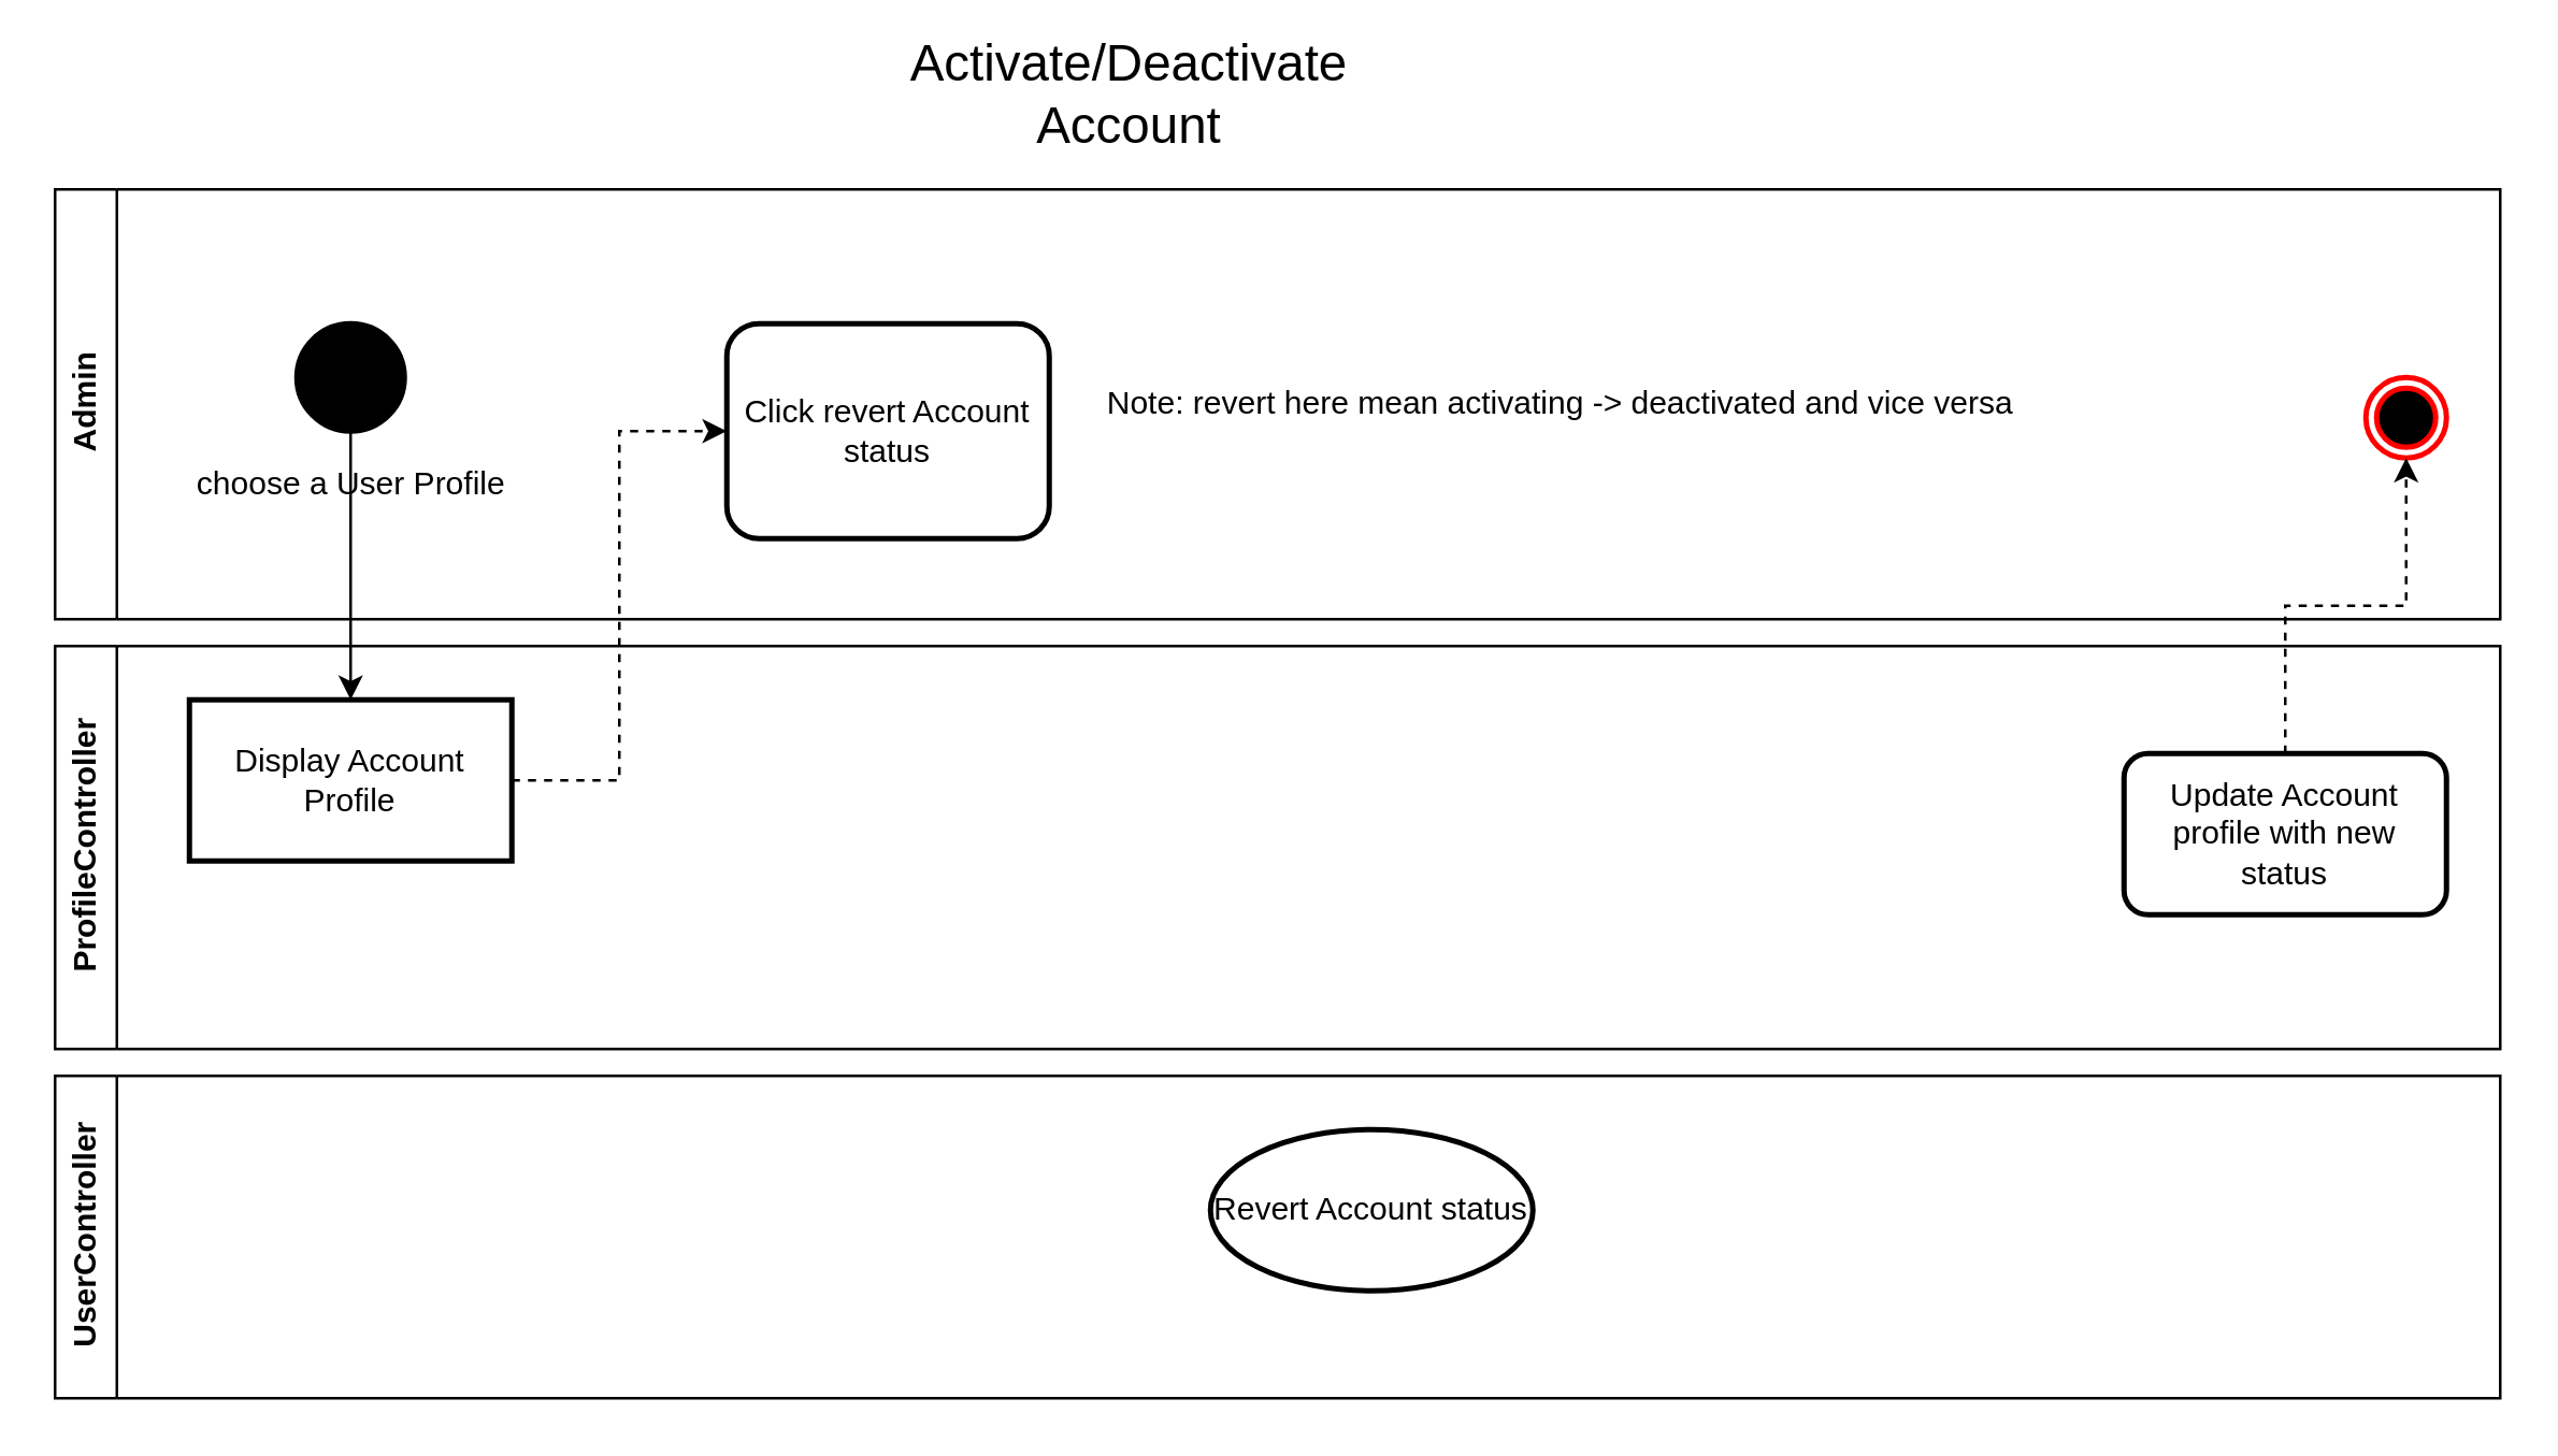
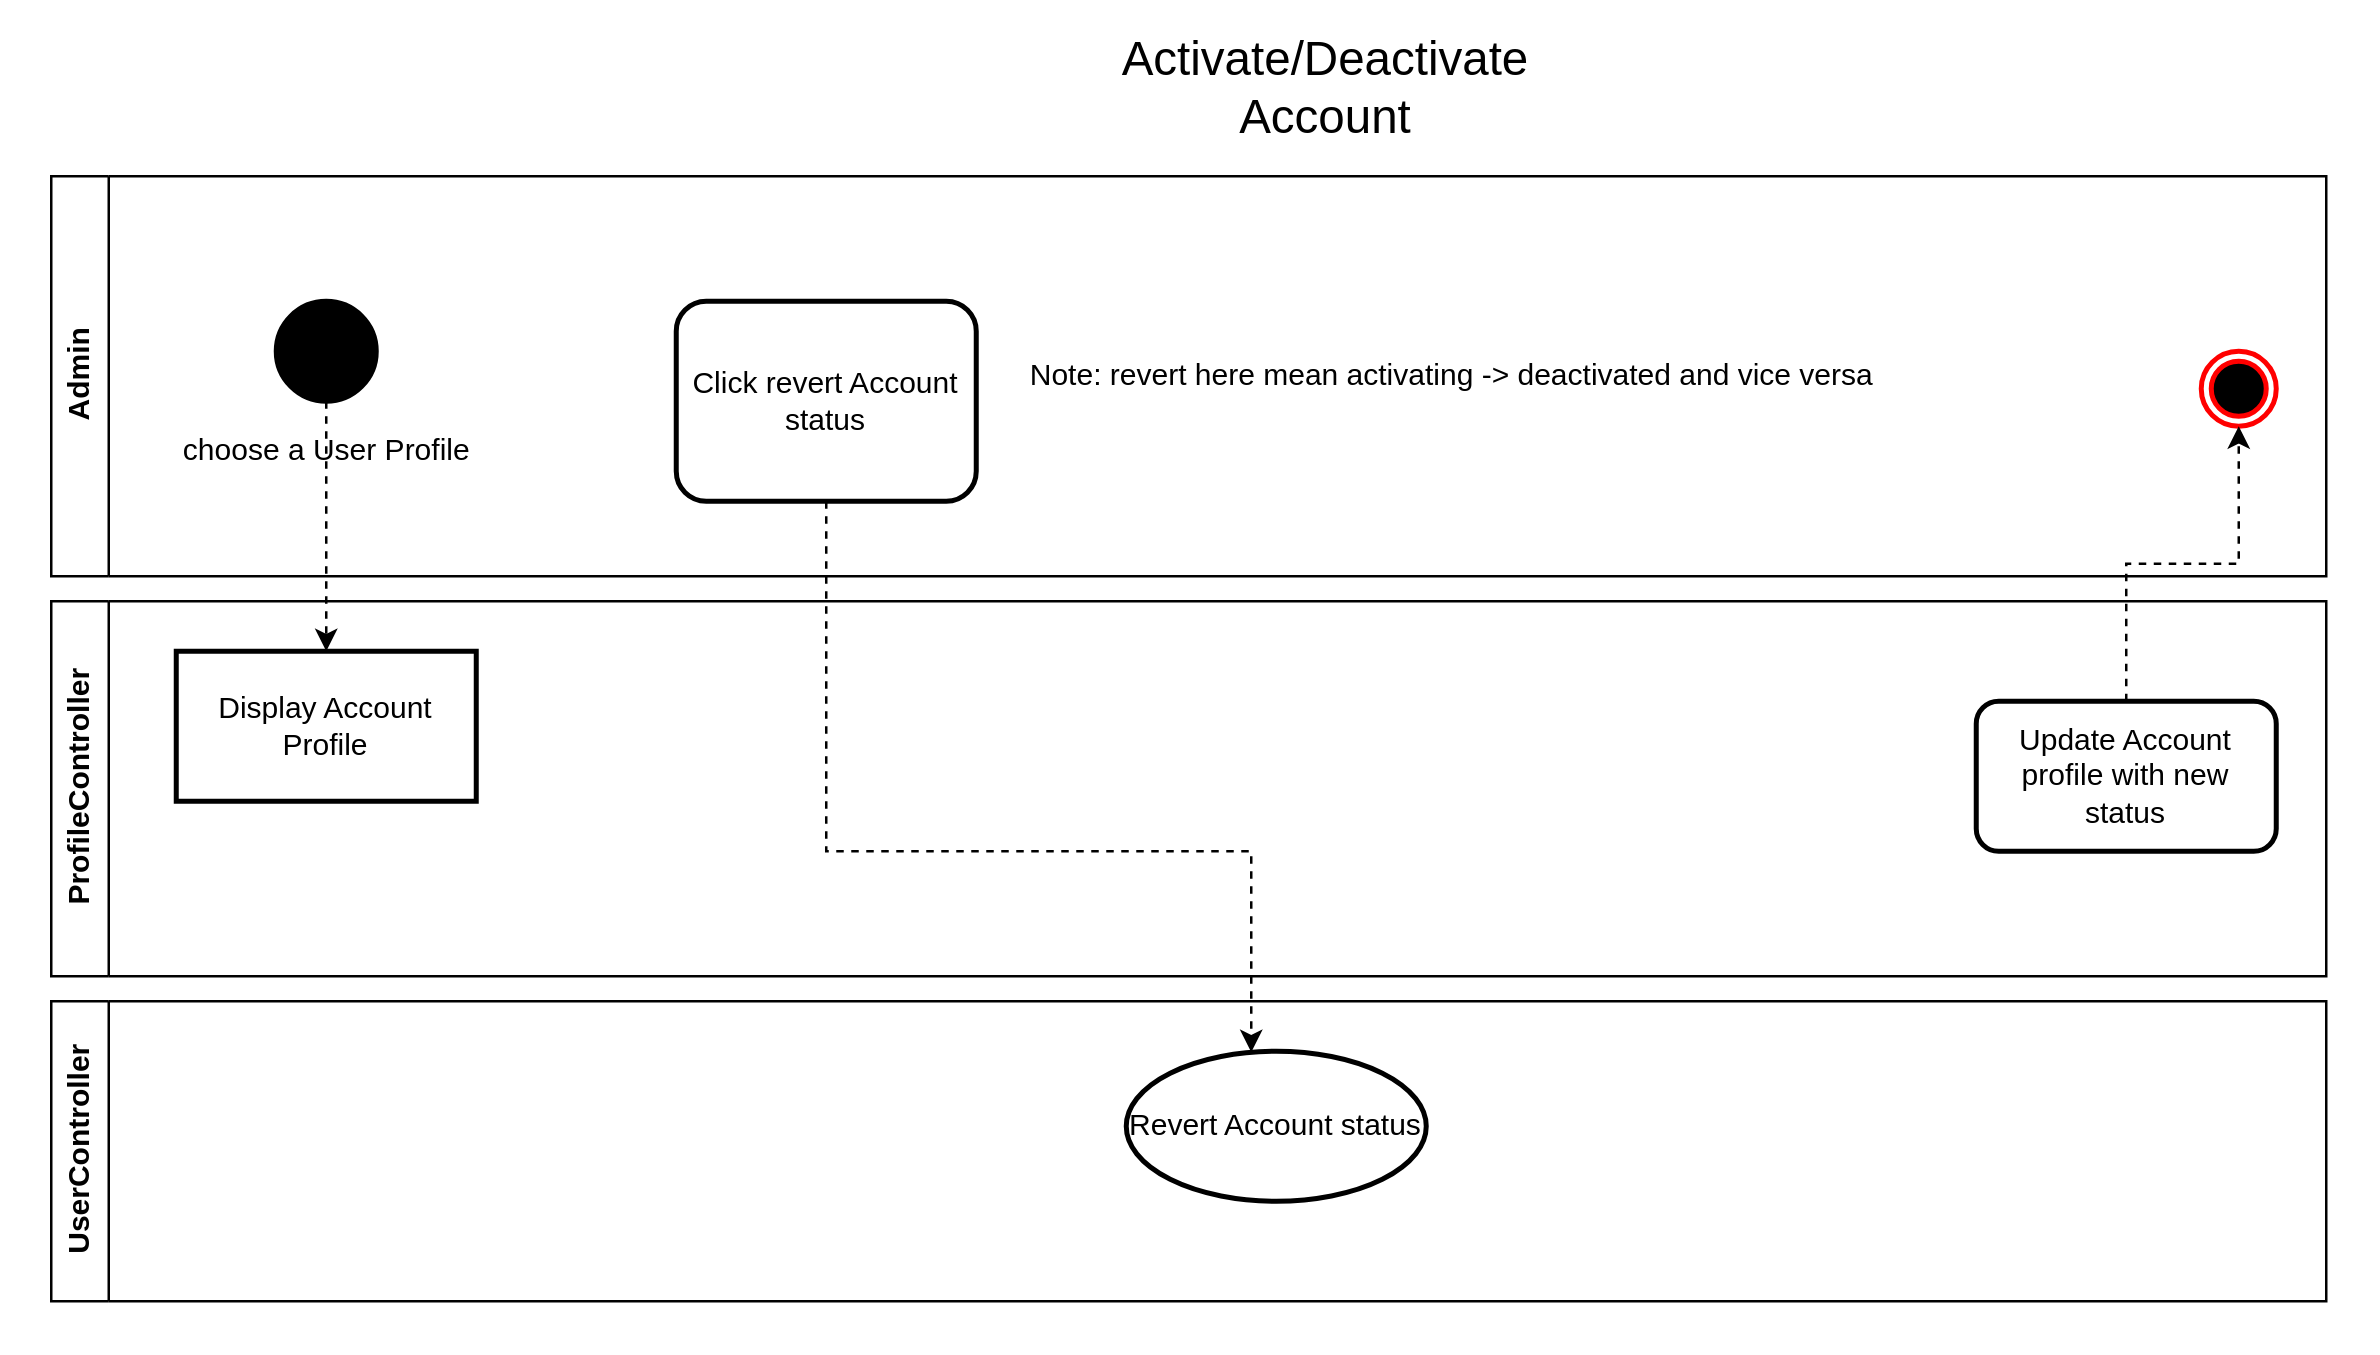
  <mxCell id="0" />
  <mxCell id="1" parent="0" />
  <mxCell id="2" value="Admin" style="swimlane;horizontal=0;whiteSpace=wrap;html=1;" vertex="1" parent="1"><mxGeometry x="20" y="70" width="910" height="160" as="geometry" /></mxCell>
  <mxCell id="3" value="choose a User Profile" style="shape=ellipse;html=1;fillColor=strokeColor;strokeWidth=2;verticalLabelPosition=bottom;verticalAlignment=top;perimeter=ellipsePerimeter;" vertex="1" parent="2"><mxGeometry x="90" y="50" width="40" height="40" as="geometry" /></mxCell>
  <mxCell id="4" value="" style="ellipse;html=1;shape=endState;fillColor=#000000;strokeColor=#ff0000;strokeWidth=2;fontFamily=Helvetica;fontSize=12;fontColor=default;" vertex="1" parent="2"><mxGeometry x="860" y="70" width="30" height="30" as="geometry" /></mxCell>
  <mxCell id="5" value="Click revert Account status" style="rounded=1;whiteSpace=wrap;html=1;strokeWidth=2;fontFamily=Helvetica;fontSize=12;" vertex="1" parent="2"><mxGeometry x="250" y="50" width="120" height="80" as="geometry" /></mxCell>
  <mxCell id="6" value="Note: revert here mean activating -&amp;gt; deactivated and vice versa" style="text;html=1;align=center;verticalAlign=middle;resizable=0;points=[];autosize=1;strokeColor=none;fillColor=none;" vertex="1" parent="2"><mxGeometry x="380" y="65" width="360" height="30" as="geometry" /></mxCell>
  <mxCell id="7" value="ProfileController" style="swimlane;horizontal=0;whiteSpace=wrap;html=1;" vertex="1" parent="1"><mxGeometry x="20" y="240" width="910" height="150" as="geometry" /></mxCell>
  <mxCell id="8" value="Update Account profile with new status" style="rounded=1;whiteSpace=wrap;html=1;strokeWidth=2;fontFamily=Helvetica;fontSize=12;" vertex="1" parent="7"><mxGeometry x="770" y="40" width="120" height="60" as="geometry" /></mxCell>
  <mxCell id="9" value="Display Account Profile" style="whiteSpace=wrap;html=1;strokeWidth=2;fontFamily=Helvetica;fontSize=12;rounded=0;" vertex="1" parent="7"><mxGeometry x="50" y="20" width="120" height="60" as="geometry" /></mxCell>
  <mxCell id="10" value="UserController" style="swimlane;horizontal=0;whiteSpace=wrap;html=1;" vertex="1" parent="1"><mxGeometry x="20" y="400" width="910" height="120" as="geometry" /></mxCell>
  <mxCell id="11" value="Revert Account status" style="ellipse;whiteSpace=wrap;html=1;strokeWidth=2;fontFamily=Helvetica;fontSize=12;" vertex="1" parent="10"><mxGeometry x="430" y="20" width="120" height="60" as="geometry" /></mxCell>
  <mxCell id="12" style="edgeStyle=orthogonalEdgeStyle;rounded=0;orthogonalLoop=1;jettySize=auto;html=1;entryX=0.5;entryY=1;entryDx=0;entryDy=0;dashed=1;strokeWidth=1;fontFamily=Helvetica;fontSize=12;fontColor=default;" edge="1" parent="1" source="8" target="4"><mxGeometry relative="1" as="geometry" /></mxCell>
- <mxCell id="13" style="edgeStyle=orthogonalEdgeStyle;rounded=0;orthogonalLoop=1;jettySize=auto;html=1;entryX=0.5;entryY=0;entryDx=0;entryDy=0;dashed=0;strokeWidth=1;fontFamily=Helvetica;fontSize=12;fontColor=default;" edge="1" parent="1" source="3" target="9"><mxGeometry relative="1" as="geometry" /></mxCell>
- <mxCell id="14" value="Activate/Deactivate Account" style="text;html=1;strokeColor=none;fillColor=none;align=center;verticalAlign=middle;whiteSpace=wrap;rounded=0;fontSize=19;" vertex="1" parent="1"><mxGeometry x="330" y="20" width="180" height="30" as="geometry" /></mxCell>
- <mxCell id="15" style="edgeStyle=orthogonalEdgeStyle;rounded=0;orthogonalLoop=1;jettySize=auto;html=1;dashed=1;entryX=0;entryY=0.5;entryDx=0;entryDy=0;" edge="1" parent="1" source="9" target="5"><mxGeometry relative="1" as="geometry" /></mxCell>
+ <mxCell id="13" style="edgeStyle=orthogonalEdgeStyle;rounded=0;orthogonalLoop=1;jettySize=auto;html=1;entryX=0.5;entryY=0;entryDx=0;entryDy=0;dashed=1;strokeWidth=1;fontFamily=Helvetica;fontSize=12;fontColor=default;" edge="1" parent="1" source="3" target="9"><mxGeometry relative="1" as="geometry" /></mxCell>
+ <mxCell id="14" value="Activate/Deactivate Account" style="text;html=1;strokeColor=none;fillColor=none;align=center;verticalAlign=middle;whiteSpace=wrap;rounded=0;fontSize=19;" vertex="1" parent="1"><mxGeometry x="440" y="20" width="180" height="30" as="geometry" /></mxCell>
+ <mxCell id="16" style="edgeStyle=orthogonalEdgeStyle;rounded=0;orthogonalLoop=1;jettySize=auto;html=1;dashed=1;" edge="1" parent="1" source="5" target="11"><mxGeometry relative="1" as="geometry"><Array as="points"><mxPoint x="330" y="340" /><mxPoint x="500" y="340" /></Array></mxGeometry></mxCell>
